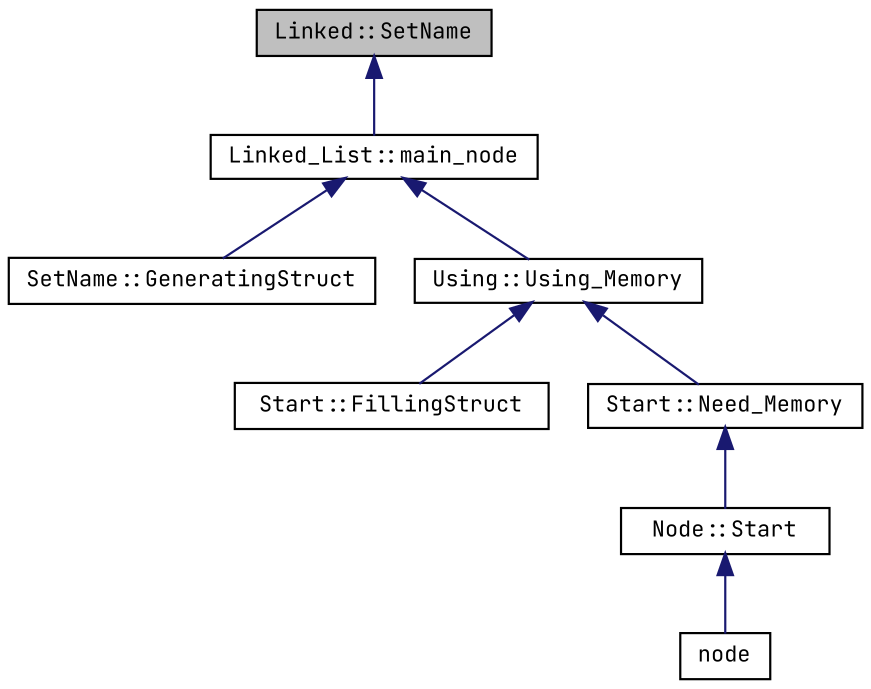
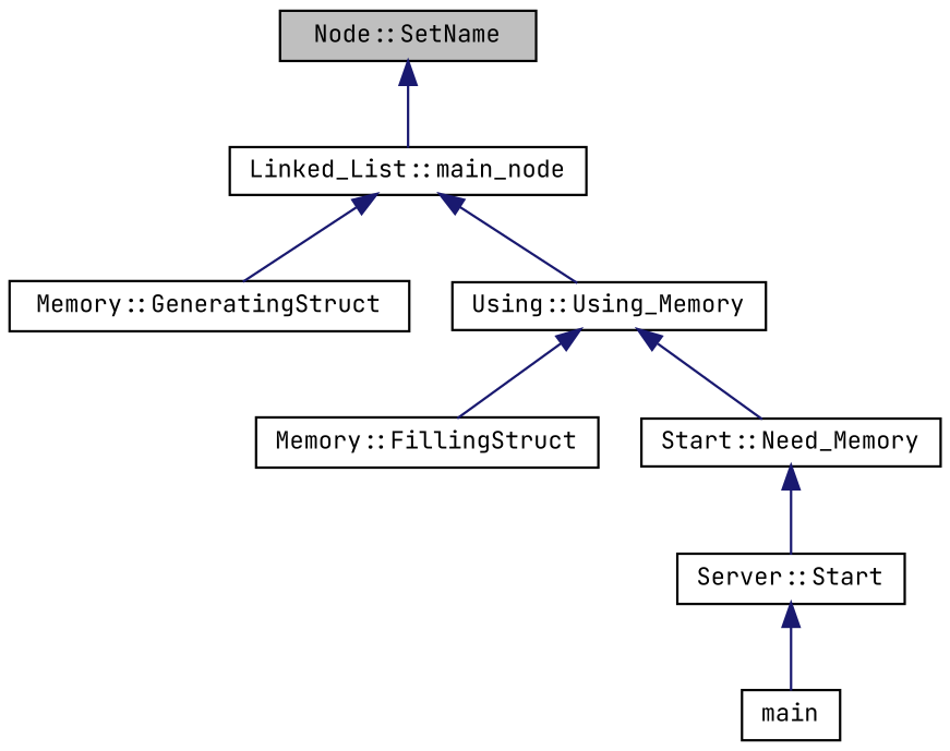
  digraph {
    fontname="JetBrains Mono"
    rankdir=TB
    node [color=black fillcolor=white fontname="JetBrains Mono" fontsize=10 shape=record style=filled]
    edge [color=midnightblue dir=back fontname="JetBrains Mono" fontsize=10 labelfontname=Helvetica labelfontsize=10 style=solid]
-   n1 [fillcolor=grey75 fontcolor=black height=0.2 label="Linked::SetName" width=0.4]
+   n1 [fillcolor=grey75 fontcolor=black height=0.2 label="Node::SetName" width=0.4]
    n2 [height=0.2 label="Linked_List::main_node" width=0.4]
-   n3 [height=0.2 label="SetName::GeneratingStruct" width=0.4]
+   n3 [height=0.2 label="Memory::GeneratingStruct" width=0.4]
    n4 [height=0.2 label="Using::Using_Memory" width=0.4]
-   n5 [height=0.2 label="Start::FillingStruct" width=0.4]
+   n5 [height=0.2 label="Memory::FillingStruct" width=0.4]
    n6 [height=0.2 label="Start::Need_Memory" width=0.4]
-   n7 [height=0.2 label="Node::Start" width=0.4]
-   n8 [height=0.2 label="node" width=0.4]
+   n7 [height=0.2 label="Server::Start" width=0.4]
+   n8 [height=0.2 label=main width=0.4]
    n1 -> n2
    n2 -> n3
    n2 -> n4
    n4 -> n5
    n4 -> n6
    n6 -> n7
    n7 -> n8
  }
